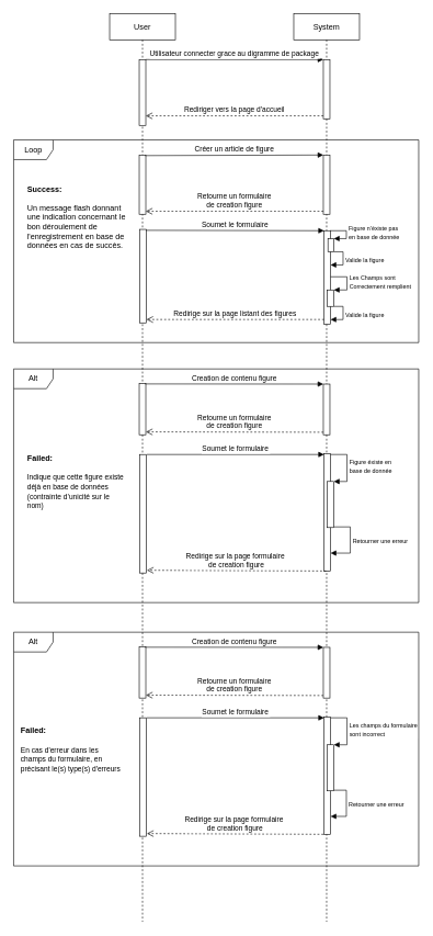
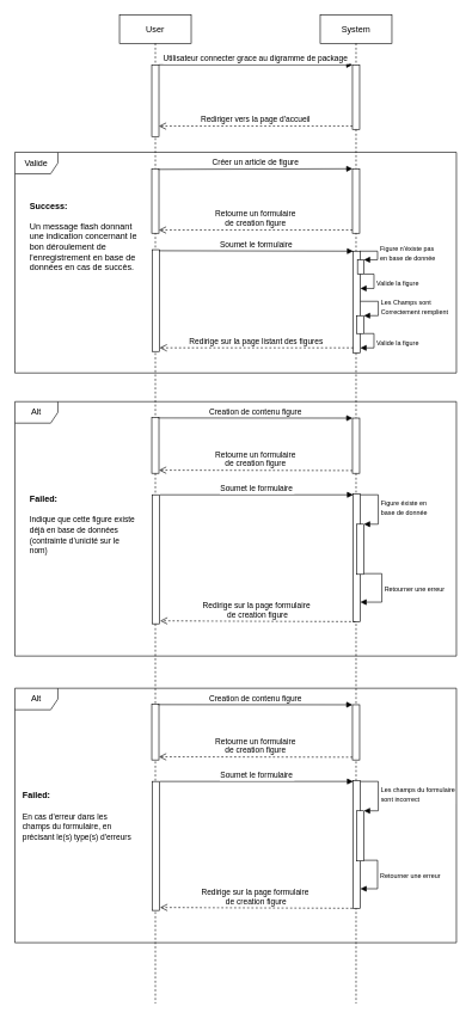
  <mxCell id="0" />
  <mxCell id="1" parent="0" />
  <mxCell id="2" value="Alt" style="shape=umlFrame;whiteSpace=wrap;html=1;" vertex="1" parent="1"><mxGeometry x="20" y="560" width="616" height="355" as="geometry" /></mxCell>
- <mxCell id="3" value="Loop" style="shape=umlFrame;whiteSpace=wrap;html=1;" vertex="1" parent="1"><mxGeometry x="20" y="212" width="616" height="308" as="geometry" /></mxCell>
+ <mxCell id="3" value="Valide" style="shape=umlFrame;whiteSpace=wrap;html=1;" vertex="1" parent="1"><mxGeometry x="20" y="212" width="616" height="308" as="geometry" /></mxCell>
  <mxCell id="4" value="System" style="shape=umlLifeline;perimeter=lifelinePerimeter;container=1;collapsible=0;recursiveResize=0;rounded=0;shadow=0;strokeWidth=1;" parent="1" vertex="1"><mxGeometry x="446" y="20" width="100" height="1380" as="geometry" /></mxCell>
  <mxCell id="5" value="" style="points=[];perimeter=orthogonalPerimeter;rounded=0;shadow=0;strokeWidth=1;" parent="4" vertex="1"><mxGeometry x="45" y="70" width="10" height="90" as="geometry" /></mxCell>
  <mxCell id="6" value="" style="points=[];perimeter=orthogonalPerimeter;rounded=0;shadow=0;strokeWidth=1;" vertex="1" parent="4"><mxGeometry x="45" y="215" width="10" height="90" as="geometry" /></mxCell>
  <mxCell id="7" value="" style="points=[];perimeter=orthogonalPerimeter;rounded=0;shadow=0;strokeWidth=1;" vertex="1" parent="4"><mxGeometry x="46" y="330" width="10" height="142" as="geometry" /></mxCell>
  <mxCell id="8" value="" style="html=1;points=[];perimeter=orthogonalPerimeter;strokeWidth=1;" vertex="1" parent="4"><mxGeometry x="52" y="342" width="9" height="20" as="geometry" /></mxCell>
  <mxCell id="9" value="" style="html=1;points=[];perimeter=orthogonalPerimeter;strokeWidth=1;" vertex="1" parent="4"><mxGeometry x="51" y="420" width="10" height="25" as="geometry" /></mxCell>
  <mxCell id="10" value="User" style="shape=umlLifeline;perimeter=lifelinePerimeter;container=1;collapsible=0;recursiveResize=0;rounded=0;shadow=0;strokeWidth=1;" parent="1" vertex="1"><mxGeometry x="166" y="20" width="100" height="1380" as="geometry" /></mxCell>
  <mxCell id="11" value="" style="points=[];perimeter=orthogonalPerimeter;rounded=0;shadow=0;strokeWidth=1;" parent="10" vertex="1"><mxGeometry x="45" y="70" width="10" height="100" as="geometry" /></mxCell>
  <mxCell id="12" value="" style="points=[];perimeter=orthogonalPerimeter;rounded=0;shadow=0;strokeWidth=1;" vertex="1" parent="10"><mxGeometry x="45" y="215" width="10" height="90" as="geometry" /></mxCell>
  <mxCell id="13" value="" style="points=[];perimeter=orthogonalPerimeter;rounded=0;shadow=0;strokeWidth=1;" vertex="1" parent="10"><mxGeometry x="46" y="328" width="10" height="142" as="geometry" /></mxCell>
  <mxCell id="14" value="" style="points=[];perimeter=orthogonalPerimeter;rounded=0;shadow=0;strokeWidth=1;" vertex="1" parent="10"><mxGeometry x="45" y="562" width="10" height="78" as="geometry" /></mxCell>
  <mxCell id="15" value="" style="points=[];perimeter=orthogonalPerimeter;rounded=0;shadow=0;strokeWidth=1;" vertex="1" parent="10"><mxGeometry x="46" y="670" width="10" height="180" as="geometry" /></mxCell>
  <mxCell id="16" value="" style="points=[];perimeter=orthogonalPerimeter;rounded=0;shadow=0;strokeWidth=1;" vertex="1" parent="10"><mxGeometry x="326" y="669" width="10" height="178" as="geometry" /></mxCell>
  <mxCell id="17" value="Redirige sur la page formulaire &#10;de creation figure" style="verticalAlign=bottom;endArrow=open;dashed=1;endSize=8;shadow=0;strokeWidth=1;entryX=1.072;entryY=0.977;entryDx=0;entryDy=0;entryPerimeter=0;" edge="1" target="15" parent="10"><mxGeometry relative="1" as="geometry"><mxPoint x="56.0" y="855.5" as="targetPoint" /><mxPoint x="329" y="847" as="sourcePoint" /></mxGeometry></mxCell>
  <mxCell id="18" value="Soumet le formulaire" style="verticalAlign=bottom;endArrow=block;shadow=0;strokeWidth=1;exitX=1.055;exitY=0;exitDx=0;exitDy=0;exitPerimeter=0;" edge="1" source="15" target="16" parent="10"><mxGeometry relative="1" as="geometry"><mxPoint x="55" y="770.9" as="sourcePoint" /><mxPoint x="326" y="770" as="targetPoint" /></mxGeometry></mxCell>
  <mxCell id="19" value="Alt" style="shape=umlFrame;whiteSpace=wrap;html=1;" vertex="1" parent="10"><mxGeometry x="-146" y="940" width="616" height="355" as="geometry" /></mxCell>
  <mxCell id="20" value="" style="points=[];perimeter=orthogonalPerimeter;rounded=0;shadow=0;strokeWidth=1;" vertex="1" parent="10"><mxGeometry x="45" y="962" width="10" height="78" as="geometry" /></mxCell>
  <mxCell id="21" value="" style="points=[];perimeter=orthogonalPerimeter;rounded=0;shadow=0;strokeWidth=1;" vertex="1" parent="10"><mxGeometry x="46" y="1070" width="10" height="180" as="geometry" /></mxCell>
  <mxCell id="22" value="" style="points=[];perimeter=orthogonalPerimeter;rounded=0;shadow=0;strokeWidth=1;" vertex="1" parent="10"><mxGeometry x="326" y="1069" width="10" height="178" as="geometry" /></mxCell>
  <mxCell id="23" value="Redirige sur la page formulaire &#10;de creation figure" style="verticalAlign=bottom;endArrow=open;dashed=1;endSize=8;shadow=0;strokeWidth=1;entryX=1.072;entryY=0.977;entryDx=0;entryDy=0;entryPerimeter=0;exitX=-0.1;exitY=1;exitDx=0;exitDy=0;exitPerimeter=0;" edge="1" target="21" parent="10" source="22"><mxGeometry relative="1" as="geometry"><mxPoint x="56.0" y="1255.5" as="targetPoint" /><mxPoint x="449" y="1327" as="sourcePoint" /></mxGeometry></mxCell>
  <mxCell id="24" value="Soumet le formulaire" style="verticalAlign=bottom;endArrow=block;shadow=0;strokeWidth=1;exitX=1.055;exitY=0;exitDx=0;exitDy=0;exitPerimeter=0;" edge="1" source="21" target="22" parent="10"><mxGeometry relative="1" as="geometry"><mxPoint x="55" y="1170.9" as="sourcePoint" /><mxPoint x="326" y="1170" as="targetPoint" /></mxGeometry></mxCell>
  <mxCell id="25" value="" style="points=[];perimeter=orthogonalPerimeter;rounded=0;shadow=0;strokeWidth=1;" vertex="1" parent="10"><mxGeometry x="325" y="963" width="10" height="77" as="geometry" /></mxCell>
  <mxCell id="26" value="Retourne un formulaire &#10;de creation figure" style="verticalAlign=bottom;endArrow=open;dashed=1;endSize=8;exitX=0;exitY=0.95;shadow=0;strokeWidth=1;entryX=1.014;entryY=0.944;entryDx=0;entryDy=0;entryPerimeter=0;" edge="1" source="25" target="20" parent="10"><mxGeometry relative="1" as="geometry"><mxPoint x="55" y="1124" as="targetPoint" /></mxGeometry></mxCell>
  <mxCell id="27" value="Creation de contenu figure" style="verticalAlign=bottom;endArrow=block;entryX=0;entryY=0;shadow=0;strokeWidth=1;exitX=0.9;exitY=0.01;exitDx=0;exitDy=0;exitPerimeter=0;" edge="1" source="20" target="25" parent="10"><mxGeometry relative="1" as="geometry"><mxPoint x="155" y="947" as="sourcePoint" /></mxGeometry></mxCell>
  <mxCell id="28" value="" style="html=1;points=[];perimeter=orthogonalPerimeter;strokeWidth=1;" vertex="1" parent="10"><mxGeometry x="331" y="1111" width="10" height="70" as="geometry" /></mxCell>
  <mxCell id="29" value="&lt;font style=&quot;font-size: 9px&quot;&gt;Les champs du formulaire&lt;br&gt;sont incorrect&lt;/font&gt;" style="edgeStyle=orthogonalEdgeStyle;html=1;align=left;spacingLeft=2;endArrow=block;rounded=0;entryX=1;entryY=0;" edge="1" target="28" parent="10"><mxGeometry relative="1" as="geometry"><mxPoint x="336" y="1070" as="sourcePoint" /><Array as="points"><mxPoint x="361" y="1070" /></Array></mxGeometry></mxCell>
  <mxCell id="30" value="&lt;font style=&quot;font-size: 9px&quot;&gt;Retourner une erreur&lt;/font&gt;" style="edgeStyle=orthogonalEdgeStyle;html=1;align=left;spacingLeft=2;endArrow=block;rounded=0;entryX=1.006;entryY=0.847;entryDx=0;entryDy=0;entryPerimeter=0;" edge="1" target="22" parent="10"><mxGeometry relative="1" as="geometry"><mxPoint x="341" y="1180" as="sourcePoint" /><Array as="points"><mxPoint x="360" y="1180" /><mxPoint x="360" y="1220" /></Array><mxPoint x="346" y="1220" as="targetPoint" /></mxGeometry></mxCell>
  <mxCell id="31" value="Rediriger vers la page d'accueil" style="verticalAlign=bottom;endArrow=open;dashed=1;endSize=8;exitX=0;exitY=0.95;shadow=0;strokeWidth=1;" parent="1" source="5" target="11" edge="1"><mxGeometry relative="1" as="geometry"><mxPoint x="321" y="176" as="targetPoint" /></mxGeometry></mxCell>
  <mxCell id="32" value="Utilisateur connecter grace au digramme de package" style="verticalAlign=bottom;endArrow=block;entryX=0;entryY=0;shadow=0;strokeWidth=1;" parent="1" source="11" target="5" edge="1"><mxGeometry relative="1" as="geometry"><mxPoint x="321" y="100" as="sourcePoint" /></mxGeometry></mxCell>
  <mxCell id="33" value="Retourne un formulaire &#10;de creation figure" style="verticalAlign=bottom;endArrow=open;dashed=1;endSize=8;exitX=0;exitY=0.95;shadow=0;strokeWidth=1;" edge="1" source="6" target="12" parent="1"><mxGeometry relative="1" as="geometry"><mxPoint x="321" y="296" as="targetPoint" /></mxGeometry></mxCell>
  <mxCell id="34" value="Créer un article de figure" style="verticalAlign=bottom;endArrow=block;entryX=0;entryY=0;shadow=0;strokeWidth=1;exitX=0.9;exitY=0.01;exitDx=0;exitDy=0;exitPerimeter=0;" edge="1" source="12" target="6" parent="1"><mxGeometry relative="1" as="geometry"><mxPoint x="321" y="220" as="sourcePoint" /></mxGeometry></mxCell>
  <mxCell id="35" value="Redirige sur la page listant des figures" style="verticalAlign=bottom;endArrow=open;dashed=1;endSize=8;exitX=0;exitY=0.95;shadow=0;strokeWidth=1;" edge="1" source="7" target="13" parent="1"><mxGeometry relative="1" as="geometry"><mxPoint x="322" y="409" as="targetPoint" /></mxGeometry></mxCell>
  <mxCell id="36" value="Soumet le formulaire" style="verticalAlign=bottom;endArrow=block;entryX=0;entryY=0;shadow=0;strokeWidth=1;exitX=0.9;exitY=0.01;exitDx=0;exitDy=0;exitPerimeter=0;" edge="1" source="13" target="7" parent="1"><mxGeometry relative="1" as="geometry"><mxPoint x="322" y="333" as="sourcePoint" /></mxGeometry></mxCell>
  <mxCell id="37" value="&lt;b&gt;Success:&lt;br&gt;&lt;br&gt;&lt;/b&gt;Un message flash donnant une indication concernant le bon déroulement de l'enregistrement en base de données en cas de succès." style="text;strokeColor=none;fillColor=none;spacing=5;spacingTop=0;whiteSpace=wrap;overflow=hidden;rounded=0;strokeWidth=1;perimeterSpacing=0;html=1;" vertex="1" parent="1"><mxGeometry x="36" y="270" width="160" height="118" as="geometry" /></mxCell>
  <mxCell id="38" value="&lt;b&gt;Failed:&lt;br&gt;&lt;br&gt;&lt;/b&gt;&lt;span style=&quot;font-family: &amp;#34;arial&amp;#34; ; font-size: 11px&quot;&gt;Indique que cette figure existe&amp;nbsp; déjà en base de données (contrainte d’unicité sur le nom)&lt;/span&gt;" style="text;strokeColor=none;fillColor=none;spacing=5;spacingTop=0;whiteSpace=wrap;overflow=hidden;rounded=0;strokeWidth=1;perimeterSpacing=0;html=1;" vertex="1" parent="1"><mxGeometry x="36" y="678.5" width="160" height="118" as="geometry" /></mxCell>
  <mxCell id="39" value="&lt;font style=&quot;font-size: 9px&quot;&gt;Figure n'éxiste pas&lt;br&gt;en base de donnée&lt;/font&gt;" style="edgeStyle=orthogonalEdgeStyle;html=1;align=left;spacingLeft=2;endArrow=block;rounded=0;entryX=1;entryY=0;" edge="1" target="8" parent="1"><mxGeometry relative="1" as="geometry"><mxPoint x="501" y="350" as="sourcePoint" /><Array as="points"><mxPoint x="526" y="350" /></Array></mxGeometry></mxCell>
  <mxCell id="40" value="&lt;font style=&quot;font-size: 9px&quot;&gt;Valide la figure&lt;/font&gt;" style="edgeStyle=orthogonalEdgeStyle;html=1;align=left;spacingLeft=2;endArrow=block;rounded=0;" edge="1" parent="1"><mxGeometry relative="1" as="geometry"><mxPoint x="506.72" y="382" as="sourcePoint" /><Array as="points"><mxPoint x="521" y="382" /><mxPoint x="521" y="402" /><mxPoint x="502" y="402" /></Array><mxPoint x="502" y="402" as="targetPoint" /></mxGeometry></mxCell>
  <mxCell id="41" value="" style="points=[];perimeter=orthogonalPerimeter;rounded=0;shadow=0;strokeWidth=1;" vertex="1" parent="1"><mxGeometry x="491" y="583" width="10" height="77" as="geometry" /></mxCell>
  <mxCell id="42" value="Retourne un formulaire &#10;de creation figure" style="verticalAlign=bottom;endArrow=open;dashed=1;endSize=8;exitX=0;exitY=0.95;shadow=0;strokeWidth=1;entryX=1.014;entryY=0.944;entryDx=0;entryDy=0;entryPerimeter=0;" edge="1" source="41" target="14" parent="1"><mxGeometry relative="1" as="geometry"><mxPoint x="221" y="744" as="targetPoint" /></mxGeometry></mxCell>
  <mxCell id="43" value="Creation de contenu figure" style="verticalAlign=bottom;endArrow=block;entryX=0;entryY=0;shadow=0;strokeWidth=1;exitX=0.9;exitY=0.01;exitDx=0;exitDy=0;exitPerimeter=0;" edge="1" source="14" target="41" parent="1"><mxGeometry relative="1" as="geometry"><mxPoint x="321" y="567" as="sourcePoint" /></mxGeometry></mxCell>
  <mxCell id="44" value="&lt;font style=&quot;font-size: 9px&quot;&gt;Les Champs sont &lt;br&gt;Correctement remplient&lt;/font&gt;" style="edgeStyle=orthogonalEdgeStyle;html=1;align=left;spacingLeft=2;endArrow=block;rounded=0;entryX=1;entryY=0;" edge="1" target="9" parent="1"><mxGeometry relative="1" as="geometry"><mxPoint x="502" y="420" as="sourcePoint" /><Array as="points"><mxPoint x="527" y="420" /><mxPoint x="527" y="440" /></Array></mxGeometry></mxCell>
  <mxCell id="45" value="&lt;font style=&quot;font-size: 9px&quot;&gt;Valide la figure&lt;/font&gt;" style="edgeStyle=orthogonalEdgeStyle;html=1;align=left;spacingLeft=2;endArrow=block;rounded=0;" edge="1" parent="1"><mxGeometry relative="1" as="geometry"><mxPoint x="506.72" y="465" as="sourcePoint" /><Array as="points"><mxPoint x="521" y="465" /><mxPoint x="521" y="485" /><mxPoint x="502" y="485" /></Array><mxPoint x="502" y="485" as="targetPoint" /></mxGeometry></mxCell>
  <mxCell id="46" value="" style="html=1;points=[];perimeter=orthogonalPerimeter;strokeWidth=1;" vertex="1" parent="1"><mxGeometry x="497" y="731" width="10" height="70" as="geometry" /></mxCell>
  <mxCell id="47" value="&lt;font style=&quot;font-size: 9px&quot;&gt;Figure éxiste en &lt;br&gt;base de donnée&lt;/font&gt;" style="edgeStyle=orthogonalEdgeStyle;html=1;align=left;spacingLeft=2;endArrow=block;rounded=0;entryX=1;entryY=0;" edge="1" target="46" parent="1"><mxGeometry relative="1" as="geometry"><mxPoint x="502" y="690" as="sourcePoint" /><Array as="points"><mxPoint x="527" y="690" /></Array></mxGeometry></mxCell>
  <mxCell id="48" value="&lt;font style=&quot;font-size: 9px&quot;&gt;Retourner une erreur&lt;/font&gt;" style="edgeStyle=orthogonalEdgeStyle;html=1;align=left;spacingLeft=2;endArrow=block;rounded=0;entryX=1.006;entryY=0.847;entryDx=0;entryDy=0;entryPerimeter=0;" edge="1" parent="1" target="16"><mxGeometry relative="1" as="geometry"><mxPoint x="507" y="800" as="sourcePoint" /><Array as="points"><mxPoint x="532" y="800" /><mxPoint x="532" y="840" /></Array><mxPoint x="512" y="840" as="targetPoint" /></mxGeometry></mxCell>
  <mxCell id="49" value="&lt;b&gt;Failed:&lt;br&gt;&lt;br&gt;&lt;/b&gt;&lt;span style=&quot;font-family: &amp;#34;arial&amp;#34; ; font-size: 11px&quot;&gt;En cas d'erreur dans les champs du formulaire, en précisant le(s) type(s) d'erreurs&lt;/span&gt;" style="text;strokeColor=none;fillColor=none;spacing=5;spacingTop=0;whiteSpace=wrap;overflow=hidden;rounded=0;strokeWidth=1;perimeterSpacing=0;html=1;" vertex="1" parent="1"><mxGeometry x="26" y="1093.37" width="160" height="88.25" as="geometry" /></mxCell>
